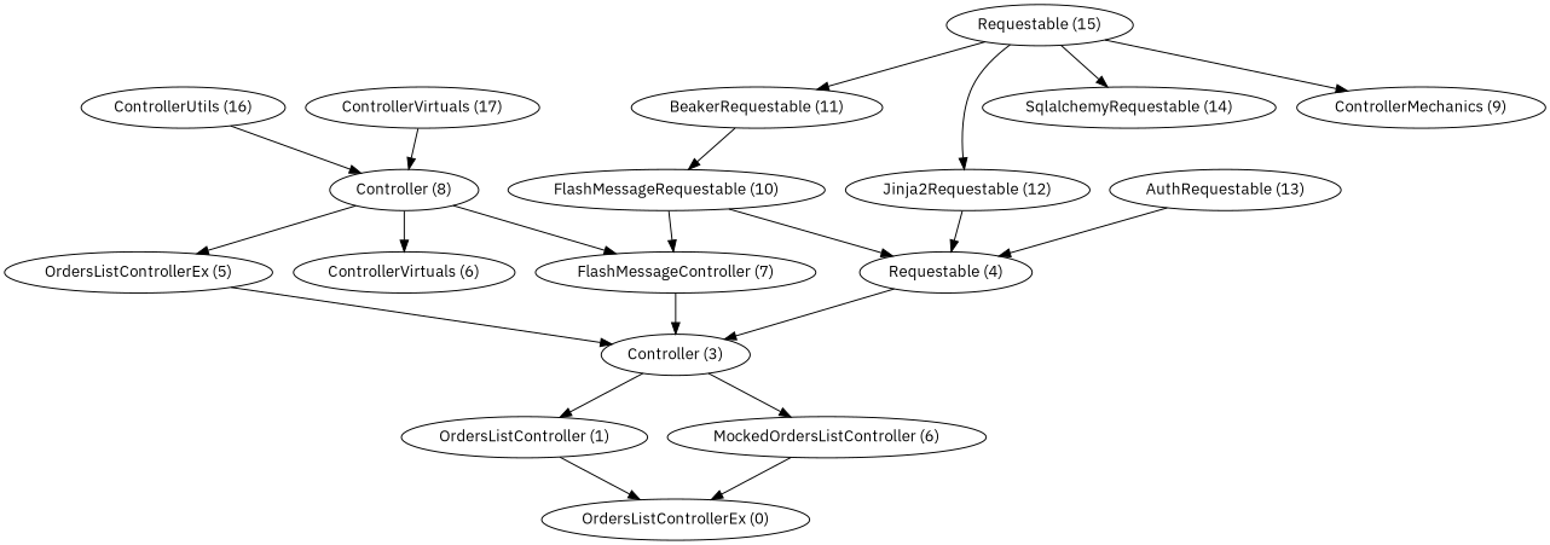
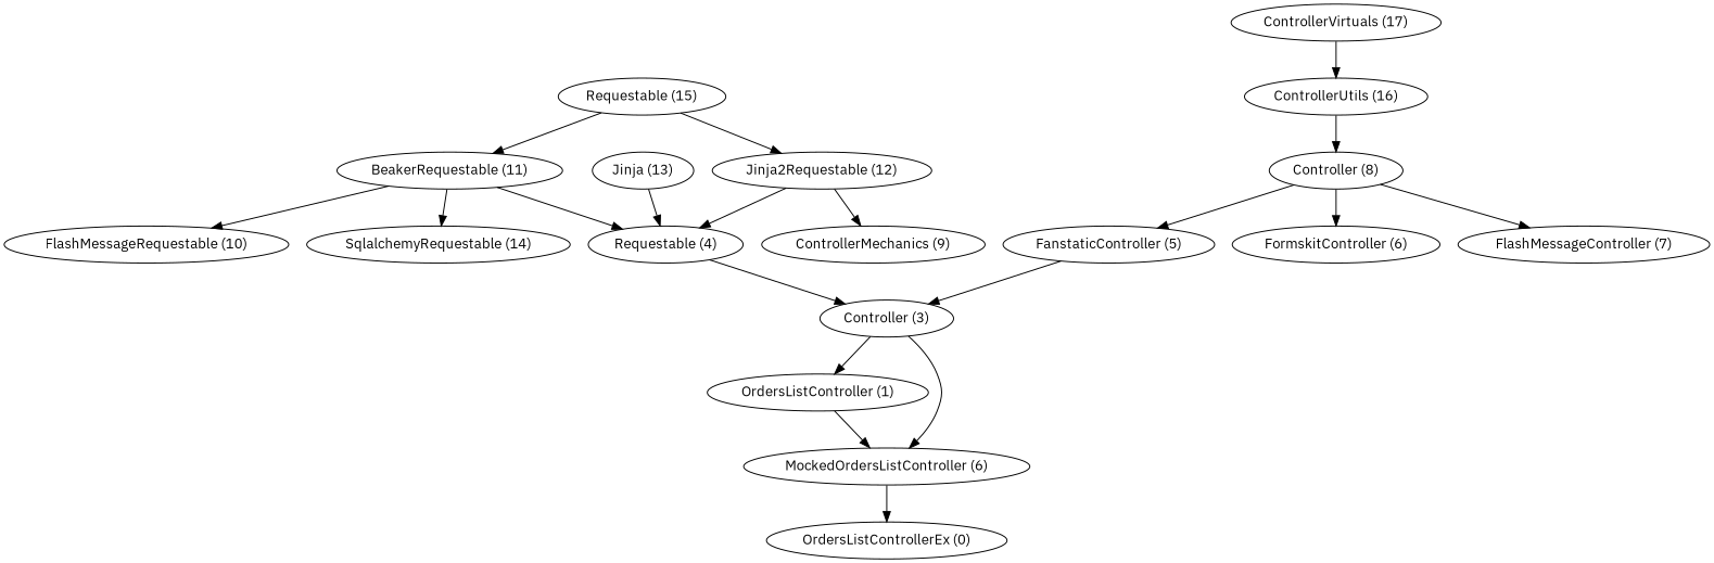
  digraph {
    fontname="IBM Plex Sans"
    node [fontname="IBM Plex Sans"]
    edge [fontname="IBM Plex Sans"]
    n1 [label="OrdersListController (1)"]
    n2 [label="OrdersListControllerEx (0)"]
    n3 [label="MockedOrdersListController (6)"]
    n4 [label="Controller (3)"]
    n5 [label="Requestable (4)"]
-   n6 [label="OrdersListControllerEx (5)"]
-   n7 [label="ControllerVirtuals (6)"]
+   n6 [label="FanstaticController (5)"]
+   n7 [label="FormskitController (6)"]
    n8 [label="FlashMessageController (7)"]
    n9 [label="BeakerRequestable (11)"]
    n10 [label="FlashMessageRequestable (10)"]
    n11 [label="Jinja2Requestable (12)"]
-   n12 [label="AuthRequestable (13)"]
+   n12 [label="Jinja (13)"]
    n13 [label="Requestable (15)"]
    n14 [label="SqlalchemyRequestable (14)"]
    n15 [label="ControllerMechanics (9)"]
    n16 [label="Controller (8)"]
    n17 [label="ControllerUtils (16)"]
    n18 [label="ControllerVirtuals (17)"]
-   n1 -> n2
+   n1 -> n3
    n3 -> n2
    n4 -> n1
    n4 -> n3
    n5 -> n4
    n6 -> n4
-   n8 -> n4
-   n10 -> n5
+   n9 -> n5
    n9 -> n10
-   n10 -> n8
    n11 -> n5
    n12 -> n5
    n13 -> n9
    n13 -> n11
-   n13 -> n14
-   n13 -> n15
+   n9 -> n14
+   n11 -> n15
    n16 -> n6
    n16 -> n7
    n16 -> n8
    n17 -> n16
-   n18 -> n16
+   n18 -> n17
  }
